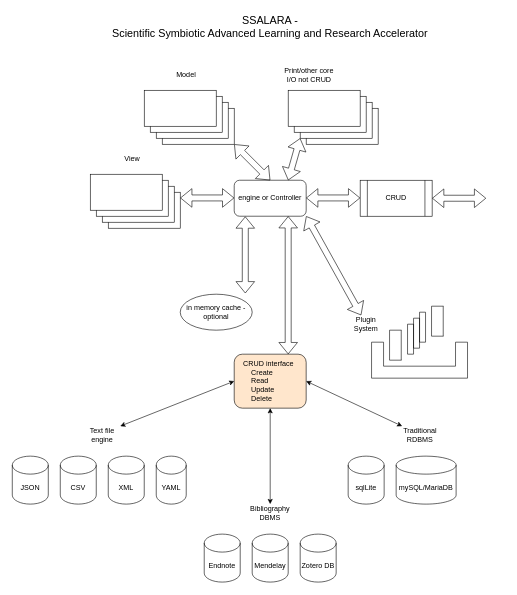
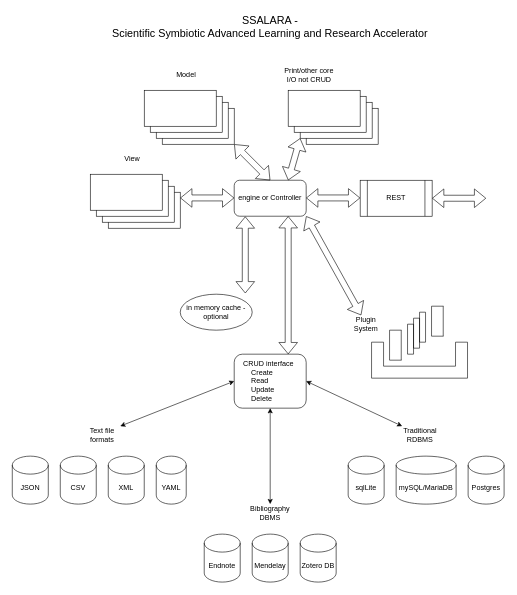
  <mxCell id="0" />
  <mxCell id="1" parent="0" />
  <mxCell id="2" value="Zotero DB" style="shape=cylinder3;whiteSpace=wrap;html=1;boundedLbl=1;backgroundOutline=1;size=15;" vertex="1" parent="1"><mxGeometry x="500" y="890" width="60" height="80" as="geometry" /></mxCell>
- <mxCell id="3" value="&amp;nbsp; &amp;nbsp; CRUD interface&lt;br&gt;&amp;nbsp; &amp;nbsp; &amp;nbsp; &amp;nbsp; Create&lt;br&gt;&amp;nbsp; &amp;nbsp; &amp;nbsp; &amp;nbsp; Read&lt;br&gt;&amp;nbsp; &amp;nbsp; &amp;nbsp; &amp;nbsp; Update&lt;br&gt;&amp;nbsp; &amp;nbsp; &amp;nbsp; &amp;nbsp; Delete" style="rounded=1;whiteSpace=wrap;html=1;align=left;fillColor=#ffe6cc;" vertex="1" parent="1"><mxGeometry x="390" y="590" width="120" height="90" as="geometry" /></mxCell>
+ <mxCell id="3" value="&amp;nbsp; &amp;nbsp; CRUD interface&lt;br&gt;&amp;nbsp; &amp;nbsp; &amp;nbsp; &amp;nbsp; Create&lt;br&gt;&amp;nbsp; &amp;nbsp; &amp;nbsp; &amp;nbsp; Read&lt;br&gt;&amp;nbsp; &amp;nbsp; &amp;nbsp; &amp;nbsp; Update&lt;br&gt;&amp;nbsp; &amp;nbsp; &amp;nbsp; &amp;nbsp; Delete" style="rounded=1;whiteSpace=wrap;html=1;align=left;" vertex="1" parent="1"><mxGeometry x="390" y="590" width="120" height="90" as="geometry" /></mxCell>
  <mxCell id="4" value="sqlLite" style="shape=cylinder3;whiteSpace=wrap;html=1;boundedLbl=1;backgroundOutline=1;size=15;" vertex="1" parent="1"><mxGeometry x="580" y="760" width="60" height="80" as="geometry" /></mxCell>
  <mxCell id="5" value="mySQL/MariaDB" style="shape=cylinder3;whiteSpace=wrap;html=1;boundedLbl=1;backgroundOutline=1;size=15;" vertex="1" parent="1"><mxGeometry x="660" y="760" width="100" height="80" as="geometry" /></mxCell>
+ <mxCell id="6" value="Postgres" style="shape=cylinder3;whiteSpace=wrap;html=1;boundedLbl=1;backgroundOutline=1;size=15;" vertex="1" parent="1"><mxGeometry x="780" y="760" width="60" height="80" as="geometry" /></mxCell>
  <mxCell id="7" value="Traditional RDBMS" style="text;html=1;strokeColor=none;fillColor=none;align=center;verticalAlign=middle;whiteSpace=wrap;rounded=0;" vertex="1" parent="1"><mxGeometry x="670" y="710" width="60" height="30" as="geometry" /></mxCell>
  <mxCell id="8" value="Mendelay" style="shape=cylinder3;whiteSpace=wrap;html=1;boundedLbl=1;backgroundOutline=1;size=15;" vertex="1" parent="1"><mxGeometry x="420" y="890" width="60" height="80" as="geometry" /></mxCell>
  <mxCell id="9" value="Endnote" style="shape=cylinder3;whiteSpace=wrap;html=1;boundedLbl=1;backgroundOutline=1;size=15;" vertex="1" parent="1"><mxGeometry x="340" y="890" width="60" height="80" as="geometry" /></mxCell>
  <mxCell id="10" value="Bibliography&lt;br&gt;DBMS" style="text;html=1;strokeColor=none;fillColor=none;align=center;verticalAlign=middle;whiteSpace=wrap;rounded=0;" vertex="1" parent="1"><mxGeometry x="405" y="840" width="90" height="30" as="geometry" /></mxCell>
  <mxCell id="11" value="CSV" style="shape=cylinder3;whiteSpace=wrap;html=1;boundedLbl=1;backgroundOutline=1;size=15;" vertex="1" parent="1"><mxGeometry x="100" y="760" width="60" height="80" as="geometry" /></mxCell>
  <mxCell id="12" value="JSON" style="shape=cylinder3;whiteSpace=wrap;html=1;boundedLbl=1;backgroundOutline=1;size=15;" vertex="1" parent="1"><mxGeometry x="20" y="760" width="60" height="80" as="geometry" /></mxCell>
  <mxCell id="13" value="XML" style="shape=cylinder3;whiteSpace=wrap;html=1;boundedLbl=1;backgroundOutline=1;size=15;" vertex="1" parent="1"><mxGeometry x="180" y="760" width="60" height="80" as="geometry" /></mxCell>
  <mxCell id="14" value="YAML" style="shape=cylinder3;whiteSpace=wrap;html=1;boundedLbl=1;backgroundOutline=1;size=15;" vertex="1" parent="1"><mxGeometry x="260" y="760" width="50" height="80" as="geometry" /></mxCell>
- <mxCell id="15" value="Text file engine" style="text;html=1;strokeColor=none;fillColor=none;align=center;verticalAlign=middle;whiteSpace=wrap;rounded=0;" vertex="1" parent="1"><mxGeometry x="140" y="710" width="60" height="30" as="geometry" /></mxCell>
+ <mxCell id="15" value="Text file formats" style="text;html=1;strokeColor=none;fillColor=none;align=center;verticalAlign=middle;whiteSpace=wrap;rounded=0;" vertex="1" parent="1"><mxGeometry x="140" y="710" width="60" height="30" as="geometry" /></mxCell>
  <mxCell id="16" value="" style="endArrow=classic;startArrow=classic;html=1;rounded=0;entryX=0;entryY=0.5;entryDx=0;entryDy=0;exitX=1;exitY=0;exitDx=0;exitDy=0;" edge="1" parent="1" source="15" target="3"><mxGeometry width="50" height="50" relative="1" as="geometry"><mxPoint x="410" y="900" as="sourcePoint" /><mxPoint x="460" y="850" as="targetPoint" /></mxGeometry></mxCell>
  <mxCell id="17" value="" style="endArrow=classic;startArrow=classic;html=1;rounded=0;entryX=0.5;entryY=1;entryDx=0;entryDy=0;exitX=0.5;exitY=0;exitDx=0;exitDy=0;" edge="1" parent="1" source="10" target="3"><mxGeometry width="50" height="50" relative="1" as="geometry"><mxPoint x="410" y="900" as="sourcePoint" /><mxPoint x="460" y="850" as="targetPoint" /></mxGeometry></mxCell>
  <mxCell id="18" value="" style="endArrow=classic;startArrow=classic;html=1;rounded=0;entryX=0;entryY=0;entryDx=0;entryDy=0;exitX=1;exitY=0.5;exitDx=0;exitDy=0;" edge="1" parent="1" source="3" target="7"><mxGeometry width="50" height="50" relative="1" as="geometry"><mxPoint x="410" y="900" as="sourcePoint" /><mxPoint x="460" y="850" as="targetPoint" /></mxGeometry></mxCell>
  <mxCell id="19" value="in memory cache - optional" style="ellipse;whiteSpace=wrap;html=1;" vertex="1" parent="1"><mxGeometry x="300" y="490" width="120" height="60" as="geometry" /></mxCell>
  <mxCell id="20" value="engine or Controller" style="rounded=1;whiteSpace=wrap;html=1;" vertex="1" parent="1"><mxGeometry x="390" y="300" width="120" height="60" as="geometry" /></mxCell>
- <mxCell id="21" value="CRUD" style="shape=process;whiteSpace=wrap;html=1;backgroundOutline=1;" vertex="1" parent="1"><mxGeometry x="600" y="300" width="120" height="60" as="geometry" /></mxCell>
+ <mxCell id="21" value="REST" style="shape=process;whiteSpace=wrap;html=1;backgroundOutline=1;" vertex="1" parent="1"><mxGeometry x="600" y="300" width="120" height="60" as="geometry" /></mxCell>
  <mxCell id="22" value="" style="shape=flexArrow;endArrow=classic;startArrow=classic;html=1;rounded=0;exitX=1;exitY=0.5;exitDx=0;exitDy=0;" edge="1" parent="1" source="21"><mxGeometry width="100" height="100" relative="1" as="geometry"><mxPoint x="410" y="600" as="sourcePoint" /><mxPoint x="810" y="330" as="targetPoint" /></mxGeometry></mxCell>
  <mxCell id="23" value="" style="endArrow=none;html=1;rounded=0;" edge="1" parent="1"><mxGeometry width="50" height="50" relative="1" as="geometry"><mxPoint x="619" y="630" as="sourcePoint" /><mxPoint x="619" y="570" as="targetPoint" /></mxGeometry></mxCell>
  <mxCell id="24" value="" style="endArrow=none;html=1;rounded=0;" edge="1" parent="1"><mxGeometry width="50" height="50" relative="1" as="geometry"><mxPoint x="619" y="630" as="sourcePoint" /><mxPoint x="779" y="630" as="targetPoint" /></mxGeometry></mxCell>
  <mxCell id="25" value="" style="endArrow=none;html=1;rounded=0;" edge="1" parent="1"><mxGeometry width="50" height="50" relative="1" as="geometry"><mxPoint x="779" y="630" as="sourcePoint" /><mxPoint x="779" y="570" as="targetPoint" /></mxGeometry></mxCell>
  <mxCell id="26" value="" style="endArrow=none;html=1;rounded=0;" edge="1" parent="1"><mxGeometry width="50" height="50" relative="1" as="geometry"><mxPoint x="649" y="600" as="sourcePoint" /><mxPoint x="649" y="550" as="targetPoint" /></mxGeometry></mxCell>
  <mxCell id="27" value="" style="endArrow=none;html=1;rounded=0;" edge="1" parent="1"><mxGeometry width="50" height="50" relative="1" as="geometry"><mxPoint x="759" y="610" as="sourcePoint" /><mxPoint x="759" y="570" as="targetPoint" /></mxGeometry></mxCell>
  <mxCell id="28" value="" style="endArrow=none;html=1;rounded=0;" edge="1" parent="1"><mxGeometry width="50" height="50" relative="1" as="geometry"><mxPoint x="759" y="570" as="sourcePoint" /><mxPoint x="779" y="570" as="targetPoint" /></mxGeometry></mxCell>
  <mxCell id="29" value="" style="endArrow=none;html=1;rounded=0;" edge="1" parent="1"><mxGeometry width="50" height="50" relative="1" as="geometry"><mxPoint x="639" y="570" as="sourcePoint" /><mxPoint x="619" y="570" as="targetPoint" /></mxGeometry></mxCell>
  <mxCell id="30" value="" style="endArrow=none;html=1;rounded=0;" edge="1" parent="1"><mxGeometry width="50" height="50" relative="1" as="geometry"><mxPoint x="639" y="610" as="sourcePoint" /><mxPoint x="639" y="570" as="targetPoint" /></mxGeometry></mxCell>
  <mxCell id="31" value="" style="endArrow=none;html=1;rounded=0;" edge="1" parent="1"><mxGeometry width="50" height="50" relative="1" as="geometry"><mxPoint x="639" y="610" as="sourcePoint" /><mxPoint x="759" y="610" as="targetPoint" /></mxGeometry></mxCell>
  <mxCell id="32" value="" style="endArrow=none;html=1;rounded=0;" edge="1" parent="1"><mxGeometry width="50" height="50" relative="1" as="geometry"><mxPoint x="668.5" y="600" as="sourcePoint" /><mxPoint x="668.5" y="550" as="targetPoint" /><Array as="points"><mxPoint x="668.5" y="600" /></Array></mxGeometry></mxCell>
  <mxCell id="33" value="" style="endArrow=none;html=1;rounded=0;" edge="1" parent="1"><mxGeometry width="50" height="50" relative="1" as="geometry"><mxPoint x="649" y="600" as="sourcePoint" /><mxPoint x="669" y="600" as="targetPoint" /></mxGeometry></mxCell>
  <mxCell id="34" value="" style="endArrow=none;html=1;rounded=0;" edge="1" parent="1"><mxGeometry width="50" height="50" relative="1" as="geometry"><mxPoint x="669" y="550" as="sourcePoint" /><mxPoint x="649" y="550" as="targetPoint" /></mxGeometry></mxCell>
  <mxCell id="35" value="" style="endArrow=none;html=1;rounded=0;" edge="1" parent="1"><mxGeometry width="50" height="50" relative="1" as="geometry"><mxPoint x="719" y="560" as="sourcePoint" /><mxPoint x="719" y="510" as="targetPoint" /></mxGeometry></mxCell>
  <mxCell id="36" value="" style="endArrow=none;html=1;rounded=0;" edge="1" parent="1"><mxGeometry width="50" height="50" relative="1" as="geometry"><mxPoint x="738.5" y="560" as="sourcePoint" /><mxPoint x="738.5" y="510" as="targetPoint" /><Array as="points"><mxPoint x="738.5" y="560" /></Array></mxGeometry></mxCell>
  <mxCell id="37" value="" style="endArrow=none;html=1;rounded=0;" edge="1" parent="1"><mxGeometry width="50" height="50" relative="1" as="geometry"><mxPoint x="719" y="560" as="sourcePoint" /><mxPoint x="739" y="560" as="targetPoint" /></mxGeometry></mxCell>
  <mxCell id="38" value="" style="endArrow=none;html=1;rounded=0;" edge="1" parent="1"><mxGeometry width="50" height="50" relative="1" as="geometry"><mxPoint x="739" y="510" as="sourcePoint" /><mxPoint x="719" y="510" as="targetPoint" /></mxGeometry></mxCell>
  <mxCell id="39" value="" style="group;flipH=1;" vertex="1" connectable="0" parent="1"><mxGeometry x="679" y="520" width="30" height="70" as="geometry" /></mxCell>
  <mxCell id="40" value="" style="endArrow=none;html=1;rounded=0;" edge="1" parent="39"><mxGeometry width="50" height="50" relative="1" as="geometry"><mxPoint x="30" as="sourcePoint" /><mxPoint x="30" y="50" as="targetPoint" /></mxGeometry></mxCell>
  <mxCell id="41" value="" style="endArrow=none;html=1;rounded=0;" edge="1" parent="39"><mxGeometry width="50" height="50" relative="1" as="geometry"><mxPoint x="20" as="sourcePoint" /><mxPoint x="20" y="50" as="targetPoint" /><Array as="points"><mxPoint x="20" y="50" /></Array></mxGeometry></mxCell>
  <mxCell id="42" value="" style="endArrow=none;html=1;rounded=0;" edge="1" parent="39"><mxGeometry width="50" height="50" relative="1" as="geometry"><mxPoint x="20" y="50" as="sourcePoint" /><mxPoint x="30" y="50" as="targetPoint" /></mxGeometry></mxCell>
  <mxCell id="43" value="" style="endArrow=none;html=1;rounded=0;" edge="1" parent="39"><mxGeometry width="50" height="50" relative="1" as="geometry"><mxPoint x="30" as="sourcePoint" /><mxPoint x="20" as="targetPoint" /></mxGeometry></mxCell>
  <mxCell id="44" value="" style="endArrow=none;html=1;rounded=0;" edge="1" parent="39"><mxGeometry width="50" height="50" relative="1" as="geometry"><mxPoint x="20" y="10" as="sourcePoint" /><mxPoint x="20" y="60" as="targetPoint" /></mxGeometry></mxCell>
  <mxCell id="45" value="" style="endArrow=none;html=1;rounded=0;" edge="1" parent="39"><mxGeometry width="50" height="50" relative="1" as="geometry"><mxPoint x="10" y="10" as="sourcePoint" /><mxPoint x="10" y="60" as="targetPoint" /><Array as="points"><mxPoint x="10" y="60" /></Array></mxGeometry></mxCell>
  <mxCell id="46" value="" style="endArrow=none;html=1;rounded=0;" edge="1" parent="39"><mxGeometry width="50" height="50" relative="1" as="geometry"><mxPoint x="10" y="60" as="sourcePoint" /><mxPoint x="20" y="60" as="targetPoint" /></mxGeometry></mxCell>
  <mxCell id="47" value="" style="endArrow=none;html=1;rounded=0;" edge="1" parent="39"><mxGeometry width="50" height="50" relative="1" as="geometry"><mxPoint x="20" y="10" as="sourcePoint" /><mxPoint x="10" y="10" as="targetPoint" /></mxGeometry></mxCell>
  <mxCell id="48" value="" style="endArrow=none;html=1;rounded=0;" edge="1" parent="39"><mxGeometry width="50" height="50" relative="1" as="geometry"><mxPoint x="10" y="20" as="sourcePoint" /><mxPoint x="10" y="70" as="targetPoint" /></mxGeometry></mxCell>
  <mxCell id="49" value="" style="endArrow=none;html=1;rounded=0;" edge="1" parent="39"><mxGeometry width="50" height="50" relative="1" as="geometry"><mxPoint y="20" as="sourcePoint" /><mxPoint y="70" as="targetPoint" /><Array as="points"><mxPoint y="70" /></Array></mxGeometry></mxCell>
  <mxCell id="50" value="" style="endArrow=none;html=1;rounded=0;" edge="1" parent="39"><mxGeometry width="50" height="50" relative="1" as="geometry"><mxPoint y="70" as="sourcePoint" /><mxPoint x="10" y="70" as="targetPoint" /></mxGeometry></mxCell>
  <mxCell id="51" value="" style="endArrow=none;html=1;rounded=0;" edge="1" parent="39"><mxGeometry width="50" height="50" relative="1" as="geometry"><mxPoint x="10" y="20" as="sourcePoint" /><mxPoint y="20" as="targetPoint" /></mxGeometry></mxCell>
  <mxCell id="52" value="" style="shape=flexArrow;endArrow=classic;startArrow=classic;html=1;rounded=0;exitX=1;exitY=1;exitDx=0;exitDy=0;" edge="1" parent="1" source="20" target="53"><mxGeometry width="100" height="100" relative="1" as="geometry"><mxPoint x="440" y="600" as="sourcePoint" /><mxPoint x="610" y="540" as="targetPoint" /></mxGeometry></mxCell>
  <mxCell id="53" value="Plugin System" style="text;html=1;strokeColor=none;fillColor=none;align=center;verticalAlign=middle;whiteSpace=wrap;rounded=0;" vertex="1" parent="1"><mxGeometry x="580" y="525" width="60" height="30" as="geometry" /></mxCell>
  <mxCell id="54" value="" style="shape=flexArrow;endArrow=classic;startArrow=classic;html=1;rounded=0;exitX=1;exitY=0.5;exitDx=0;exitDy=0;" edge="1" parent="1"><mxGeometry width="100" height="100" relative="1" as="geometry"><mxPoint x="510" y="329.5" as="sourcePoint" /><mxPoint x="600" y="329.5" as="targetPoint" /></mxGeometry></mxCell>
  <mxCell id="55" value="" style="rounded=0;whiteSpace=wrap;html=1;" vertex="1" parent="1"><mxGeometry x="180" y="320" width="120" height="60" as="geometry" /></mxCell>
  <mxCell id="56" value="" style="rounded=0;whiteSpace=wrap;html=1;" vertex="1" parent="1"><mxGeometry x="170" y="310" width="120" height="60" as="geometry" /></mxCell>
  <mxCell id="57" value="" style="rounded=0;whiteSpace=wrap;html=1;" vertex="1" parent="1"><mxGeometry x="160" y="300" width="120" height="60" as="geometry" /></mxCell>
  <mxCell id="58" value="" style="rounded=0;whiteSpace=wrap;html=1;" vertex="1" parent="1"><mxGeometry x="150" y="290" width="120" height="60" as="geometry" /></mxCell>
  <mxCell id="59" value="View" style="text;html=1;strokeColor=none;fillColor=none;align=center;verticalAlign=middle;whiteSpace=wrap;rounded=0;" vertex="1" parent="1"><mxGeometry x="190" y="250" width="60" height="30" as="geometry" /></mxCell>
  <mxCell id="60" value="" style="shape=flexArrow;endArrow=classic;startArrow=classic;html=1;rounded=0;exitX=0.75;exitY=0;exitDx=0;exitDy=0;entryX=0.75;entryY=1;entryDx=0;entryDy=0;" edge="1" parent="1" source="3" target="20"><mxGeometry width="100" height="100" relative="1" as="geometry"><mxPoint x="310" y="440" as="sourcePoint" /><mxPoint x="400" y="440" as="targetPoint" /></mxGeometry></mxCell>
  <mxCell id="61" value="" style="shape=flexArrow;endArrow=classic;startArrow=classic;html=1;rounded=0;exitX=0.904;exitY=-0.025;exitDx=0;exitDy=0;entryX=0.154;entryY=1.008;entryDx=0;entryDy=0;entryPerimeter=0;exitPerimeter=0;" edge="1" parent="1" source="19" target="20"><mxGeometry width="100" height="100" relative="1" as="geometry"><mxPoint x="490" y="630" as="sourcePoint" /><mxPoint x="490" y="370" as="targetPoint" /></mxGeometry></mxCell>
  <mxCell id="62" value="" style="shape=flexArrow;endArrow=classic;startArrow=classic;html=1;rounded=0;exitX=1;exitY=0.5;exitDx=0;exitDy=0;" edge="1" parent="1"><mxGeometry width="100" height="100" relative="1" as="geometry"><mxPoint x="300" y="329.5" as="sourcePoint" /><mxPoint x="390" y="329.5" as="targetPoint" /></mxGeometry></mxCell>
  <mxCell id="63" value="" style="rounded=0;whiteSpace=wrap;html=1;" vertex="1" parent="1"><mxGeometry x="270" y="180" width="120" height="60" as="geometry" /></mxCell>
  <mxCell id="64" value="" style="rounded=0;whiteSpace=wrap;html=1;" vertex="1" parent="1"><mxGeometry x="260" y="170" width="120" height="60" as="geometry" /></mxCell>
  <mxCell id="65" value="" style="rounded=0;whiteSpace=wrap;html=1;" vertex="1" parent="1"><mxGeometry x="250" y="160" width="120" height="60" as="geometry" /></mxCell>
  <mxCell id="66" value="" style="rounded=0;whiteSpace=wrap;html=1;" vertex="1" parent="1"><mxGeometry x="240" y="150" width="120" height="60" as="geometry" /></mxCell>
  <mxCell id="67" value="Model" style="text;html=1;strokeColor=none;fillColor=none;align=center;verticalAlign=middle;whiteSpace=wrap;rounded=0;" vertex="1" parent="1"><mxGeometry x="280" y="110" width="60" height="30" as="geometry" /></mxCell>
  <mxCell id="68" value="" style="shape=flexArrow;endArrow=classic;startArrow=classic;html=1;rounded=0;exitX=1;exitY=1;exitDx=0;exitDy=0;entryX=0.5;entryY=0;entryDx=0;entryDy=0;" edge="1" parent="1" source="63" target="20"><mxGeometry width="100" height="100" relative="1" as="geometry"><mxPoint x="520" y="339.5" as="sourcePoint" /><mxPoint x="610" y="339.5" as="targetPoint" /></mxGeometry></mxCell>
  <mxCell id="69" value="" style="rounded=0;whiteSpace=wrap;html=1;" vertex="1" parent="1"><mxGeometry x="510" y="180" width="120" height="60" as="geometry" /></mxCell>
  <mxCell id="70" value="" style="rounded=0;whiteSpace=wrap;html=1;" vertex="1" parent="1"><mxGeometry x="500" y="170" width="120" height="60" as="geometry" /></mxCell>
  <mxCell id="71" value="" style="rounded=0;whiteSpace=wrap;html=1;" vertex="1" parent="1"><mxGeometry x="490" y="160" width="120" height="60" as="geometry" /></mxCell>
  <mxCell id="72" value="" style="rounded=0;whiteSpace=wrap;html=1;" vertex="1" parent="1"><mxGeometry x="480" y="150" width="120" height="60" as="geometry" /></mxCell>
  <mxCell id="73" value="Print/other core I/O not CRUD" style="text;html=1;strokeColor=none;fillColor=none;align=center;verticalAlign=middle;whiteSpace=wrap;rounded=0;" vertex="1" parent="1"><mxGeometry x="465" y="110" width="100" height="30" as="geometry" /></mxCell>
  <mxCell id="74" value="" style="shape=flexArrow;endArrow=classic;startArrow=classic;html=1;rounded=0;exitX=0;exitY=1;exitDx=0;exitDy=0;entryX=0.75;entryY=0;entryDx=0;entryDy=0;" edge="1" parent="1" source="70" target="20"><mxGeometry width="100" height="100" relative="1" as="geometry"><mxPoint x="400" y="250" as="sourcePoint" /><mxPoint x="460" y="310" as="targetPoint" /></mxGeometry></mxCell>
  <mxCell id="75" value="SSALARA - &lt;br style=&quot;font-size: 18px;&quot;&gt;Scientific Symbiotic Advanced Learning and Research Accelerator" style="text;html=1;strokeColor=none;fillColor=none;align=center;verticalAlign=middle;whiteSpace=wrap;rounded=0;fontSize=18;" vertex="1" parent="1"><mxGeometry x="165" y="20" width="570" height="50" as="geometry" /></mxCell>
